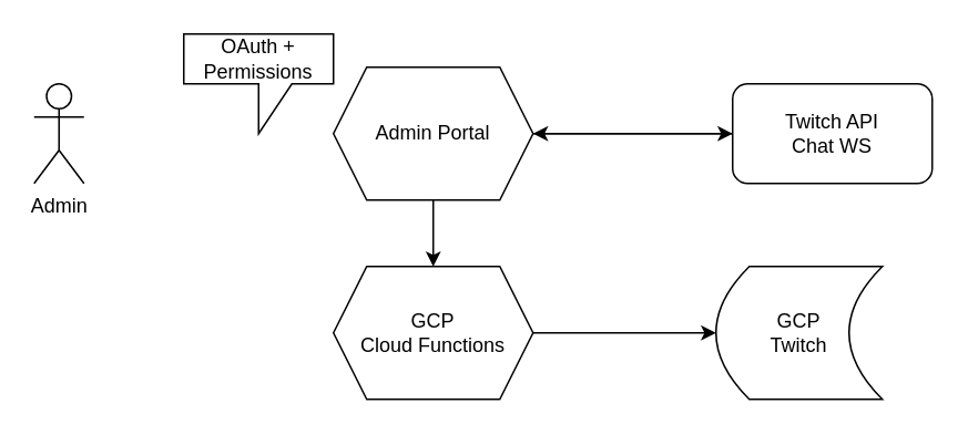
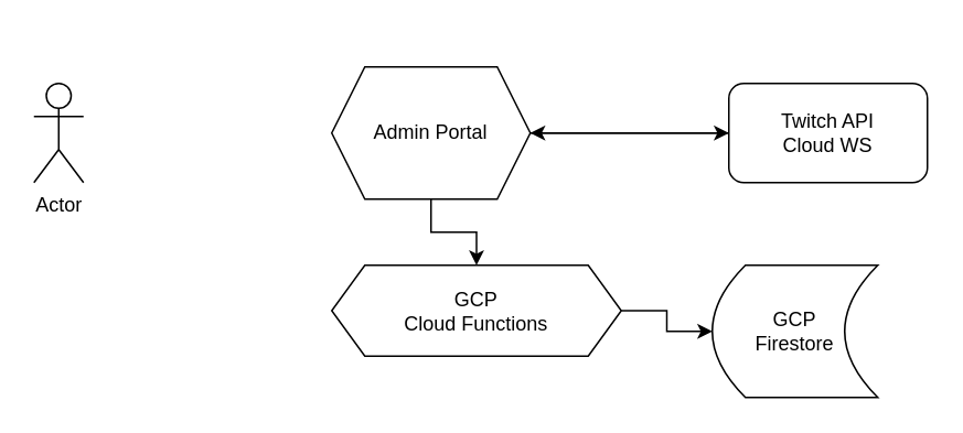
  <mxCell id="0" />
  <mxCell id="1" parent="0" />
- <mxCell id="2" value="Admin" style="shape=umlActor;verticalLabelPosition=bottom;verticalAlign=top;html=1;outlineConnect=0;" vertex="1" parent="1"><mxGeometry x="20" y="50" width="30" height="60" as="geometry" /></mxCell>
+ <mxCell id="2" value="Actor" style="shape=umlActor;verticalLabelPosition=bottom;verticalAlign=top;html=1;outlineConnect=0;" vertex="1" parent="1"><mxGeometry x="20" y="50" width="30" height="60" as="geometry" /></mxCell>
  <mxCell id="3" style="edgeStyle=orthogonalEdgeStyle;rounded=0;orthogonalLoop=1;jettySize=auto;html=1;entryX=1;entryY=0.5;entryDx=0;entryDy=0;" edge="1" parent="1" source="4" target="7"><mxGeometry relative="1" as="geometry" /></mxCell>
- <mxCell id="4" value="Twitch API&lt;br&gt;Chat WS" style="rounded=1;whiteSpace=wrap;html=1;" vertex="1" parent="1"><mxGeometry x="440" y="50" width="120" height="60" as="geometry" /></mxCell>
+ <mxCell id="4" value="Twitch API&lt;br&gt;Cloud WS" style="rounded=1;whiteSpace=wrap;html=1;" vertex="1" parent="1"><mxGeometry x="440" y="50" width="120" height="60" as="geometry" /></mxCell>
  <mxCell id="5" style="edgeStyle=orthogonalEdgeStyle;rounded=0;orthogonalLoop=1;jettySize=auto;html=1;entryX=0.5;entryY=0;entryDx=0;entryDy=0;" edge="1" parent="1" source="7" target="10"><mxGeometry relative="1" as="geometry" /></mxCell>
  <mxCell id="6" style="edgeStyle=orthogonalEdgeStyle;rounded=0;orthogonalLoop=1;jettySize=auto;html=1;entryX=0;entryY=0.5;entryDx=0;entryDy=0;" edge="1" parent="1" source="7" target="4"><mxGeometry relative="1" as="geometry" /></mxCell>
  <mxCell id="7" value="Admin Portal" style="shape=hexagon;perimeter=hexagonPerimeter2;whiteSpace=wrap;html=1;fixedSize=1;" vertex="1" parent="1"><mxGeometry x="200" y="40" width="120" height="80" as="geometry" /></mxCell>
- <mxCell id="8" value="GCP&lt;br&gt;Twitch" style="shape=dataStorage;whiteSpace=wrap;html=1;fixedSize=1;" vertex="1" parent="1"><mxGeometry x="430" y="160" width="100" height="80" as="geometry" /></mxCell>
+ <mxCell id="8" value="GCP&lt;br&gt;Firestore" style="shape=dataStorage;whiteSpace=wrap;html=1;fixedSize=1;" vertex="1" parent="1"><mxGeometry x="430" y="160" width="100" height="80" as="geometry" /></mxCell>
  <mxCell id="9" style="edgeStyle=orthogonalEdgeStyle;rounded=0;orthogonalLoop=1;jettySize=auto;html=1;entryX=0;entryY=0.5;entryDx=0;entryDy=0;" edge="1" parent="1" source="10" target="8"><mxGeometry relative="1" as="geometry" /></mxCell>
- <mxCell id="10" value="GCP&lt;br&gt;Cloud Functions" style="shape=hexagon;perimeter=hexagonPerimeter2;whiteSpace=wrap;html=1;fixedSize=1;" vertex="1" parent="1"><mxGeometry x="200" y="160" width="120" height="80" as="geometry" /></mxCell>
- <mxCell id="11" value="OAuth + Permissions" style="shape=callout;whiteSpace=wrap;html=1;perimeter=calloutPerimeter;" vertex="1" parent="1"><mxGeometry x="110" y="20" width="90" height="60" as="geometry" /></mxCell>
+ <mxCell id="10" value="GCP&lt;br&gt;Cloud Functions" style="shape=hexagon;perimeter=hexagonPerimeter2;whiteSpace=wrap;html=1;fixedSize=1;" vertex="1" parent="1"><mxGeometry x="200" y="160" width="175" height="55" as="geometry" /></mxCell>
